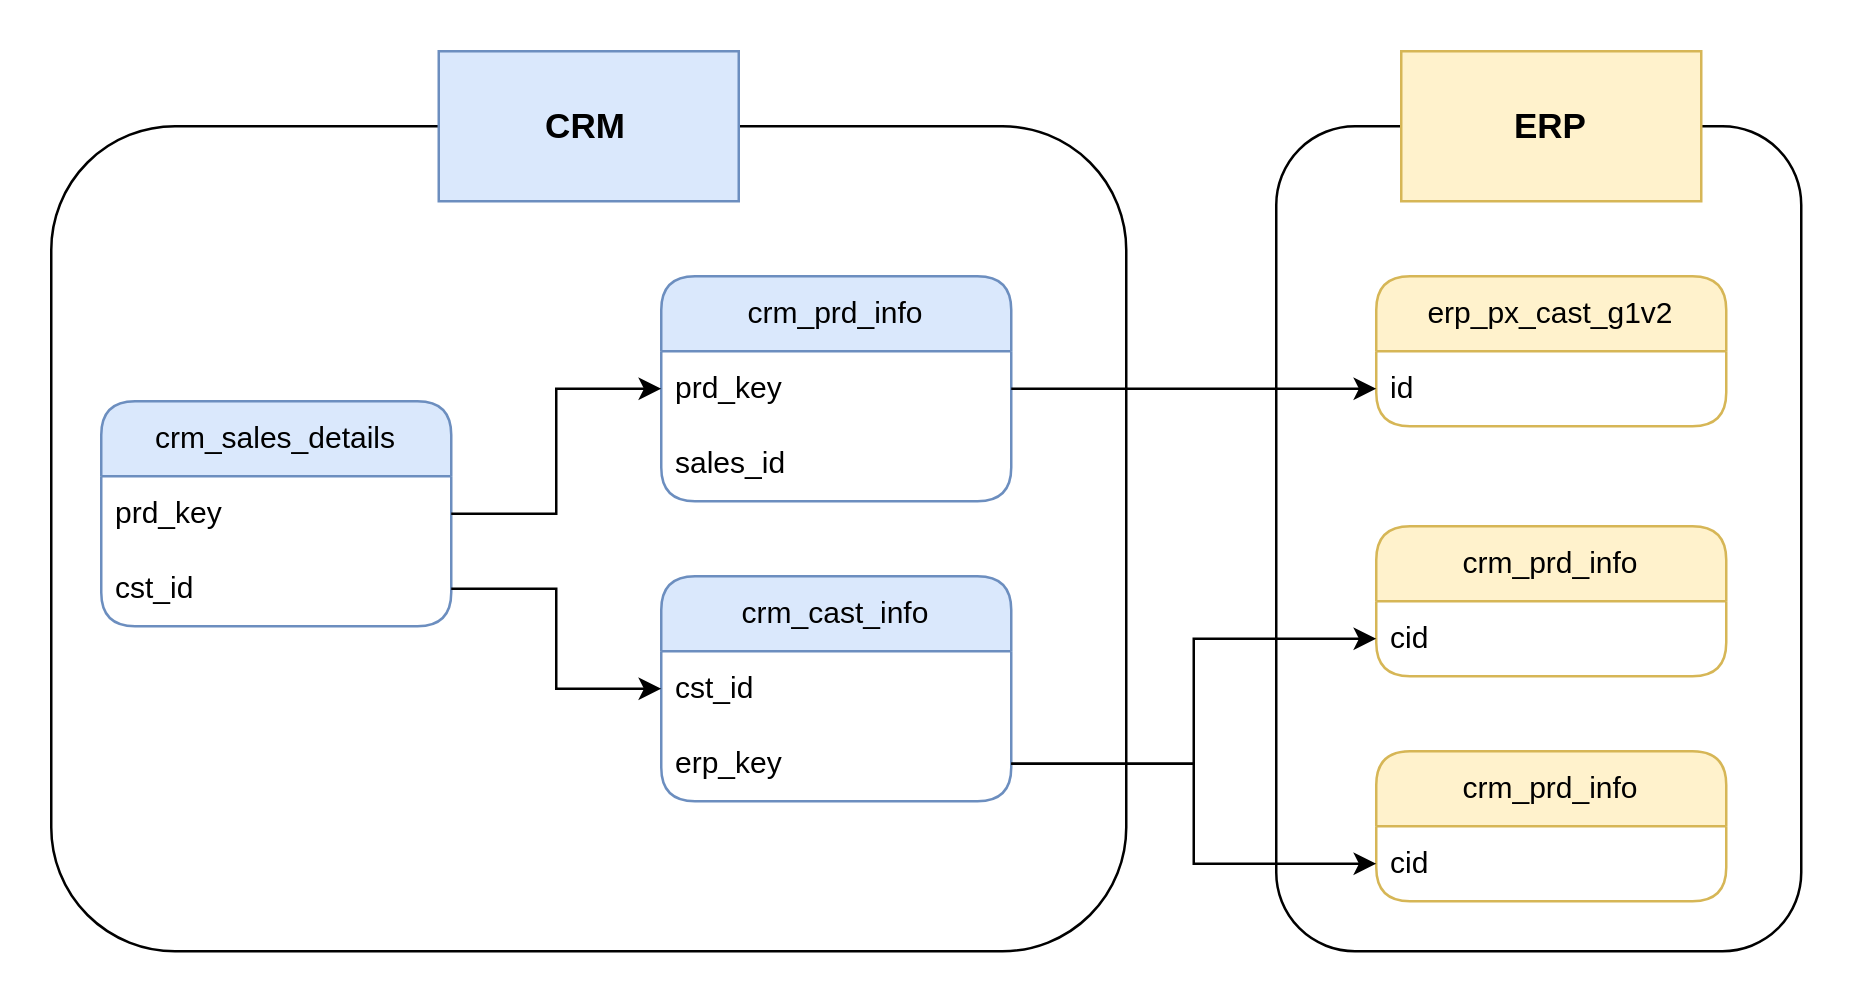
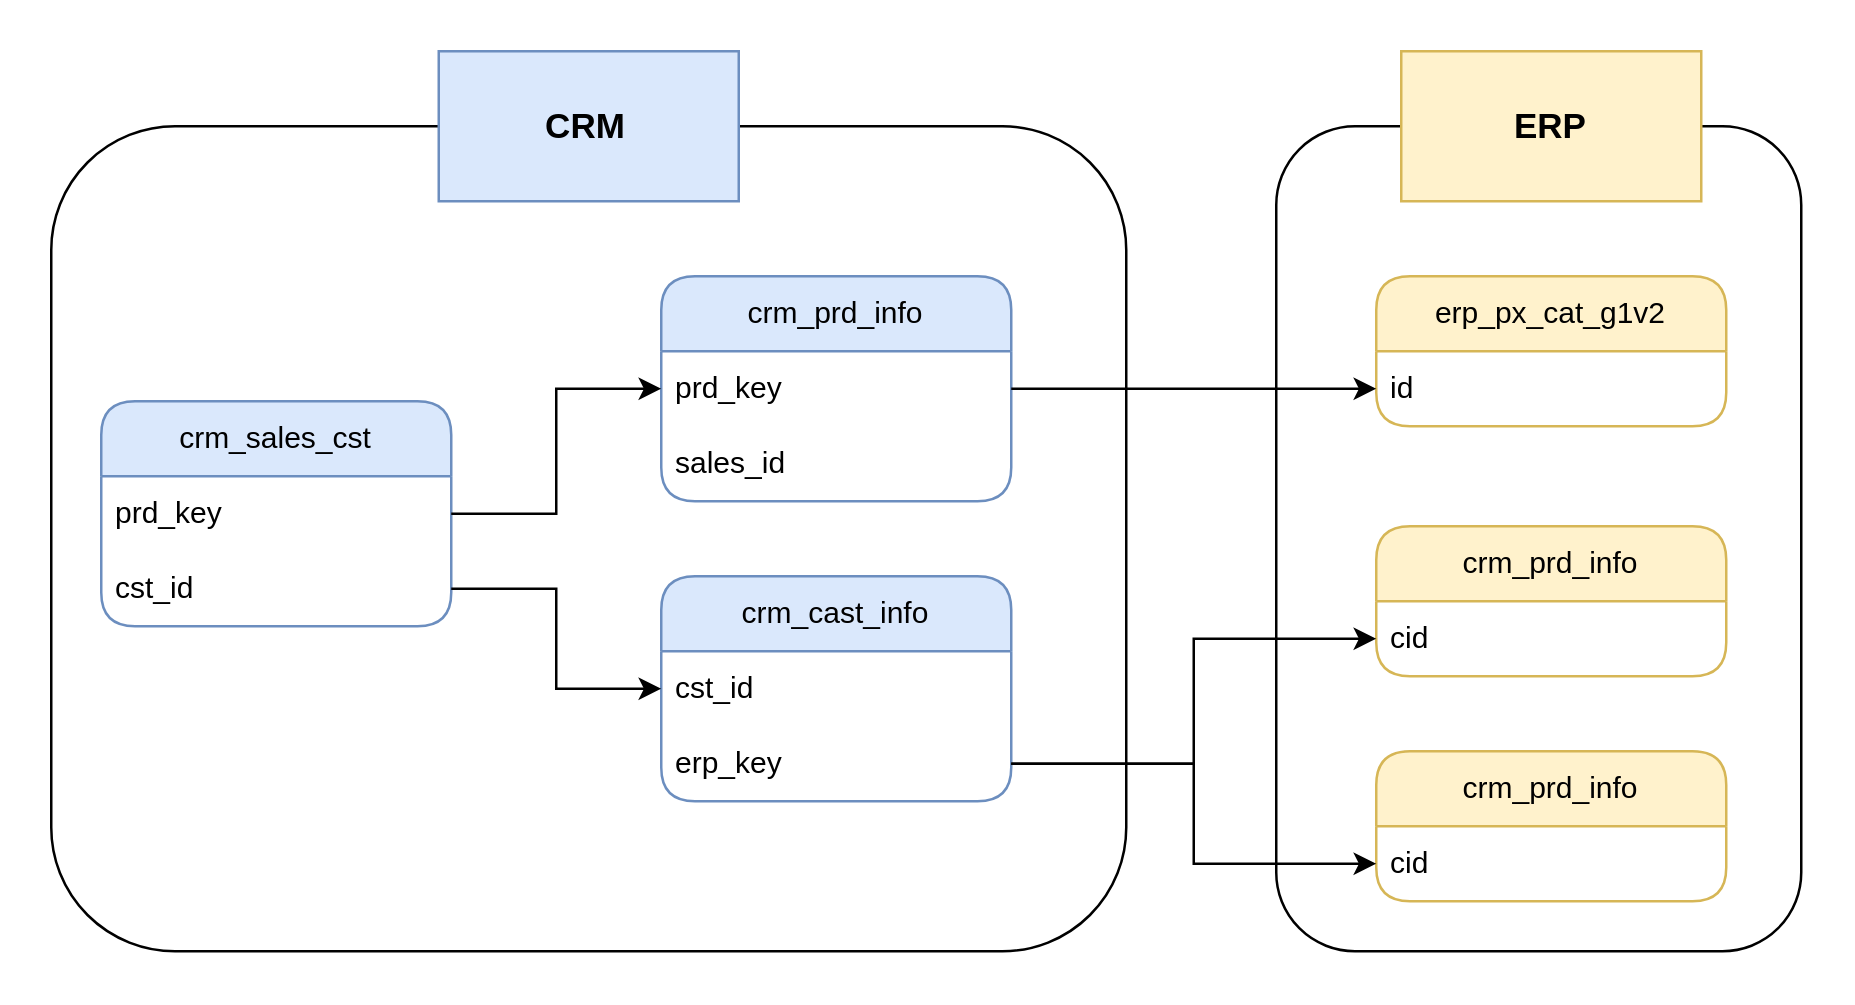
  <mxCell id="0" />
  <mxCell id="1" parent="0" />
- <mxCell id="2" value="crm_sales_details" style="swimlane;fontStyle=0;childLayout=stackLayout;horizontal=1;startSize=30;horizontalStack=0;resizeParent=1;resizeParentMax=0;resizeLast=0;collapsible=1;marginBottom=0;whiteSpace=wrap;html=1;rounded=1;fillColor=#dae8fc;strokeColor=#6c8ebf;" vertex="1" parent="1"><mxGeometry x="40" y="160" width="140" height="90" as="geometry" /></mxCell>
+ <mxCell id="2" value="crm_sales_cst" style="swimlane;fontStyle=0;childLayout=stackLayout;horizontal=1;startSize=30;horizontalStack=0;resizeParent=1;resizeParentMax=0;resizeLast=0;collapsible=1;marginBottom=0;whiteSpace=wrap;html=1;rounded=1;fillColor=#dae8fc;strokeColor=#6c8ebf;" vertex="1" parent="1"><mxGeometry x="40" y="160" width="140" height="90" as="geometry" /></mxCell>
  <mxCell id="3" value="prd_key" style="text;strokeColor=none;fillColor=none;align=left;verticalAlign=middle;spacingLeft=4;spacingRight=4;overflow=hidden;points=[[0,0.5],[1,0.5]];portConstraint=eastwest;rotatable=0;whiteSpace=wrap;html=1;" vertex="1" parent="2"><mxGeometry y="30" width="140" height="30" as="geometry" /></mxCell>
  <mxCell id="4" value="cst_id" style="text;strokeColor=none;fillColor=none;align=left;verticalAlign=middle;spacingLeft=4;spacingRight=4;overflow=hidden;points=[[0,0.5],[1,0.5]];portConstraint=eastwest;rotatable=0;whiteSpace=wrap;html=1;" vertex="1" parent="2"><mxGeometry y="60" width="140" height="30" as="geometry" /></mxCell>
  <mxCell id="5" value="crm_prd_info" style="swimlane;fontStyle=0;childLayout=stackLayout;horizontal=1;startSize=30;horizontalStack=0;resizeParent=1;resizeParentMax=0;resizeLast=0;collapsible=1;marginBottom=0;whiteSpace=wrap;html=1;rounded=1;fillColor=#dae8fc;strokeColor=#6c8ebf;" vertex="1" parent="1"><mxGeometry x="264" y="110" width="140" height="90" as="geometry" /></mxCell>
  <mxCell id="6" value="prd_key" style="text;strokeColor=none;fillColor=none;align=left;verticalAlign=middle;spacingLeft=4;spacingRight=4;overflow=hidden;points=[[0,0.5],[1,0.5]];portConstraint=eastwest;rotatable=0;whiteSpace=wrap;html=1;" vertex="1" parent="5"><mxGeometry y="30" width="140" height="30" as="geometry" /></mxCell>
  <mxCell id="7" value="sales_id" style="text;strokeColor=none;fillColor=none;align=left;verticalAlign=middle;spacingLeft=4;spacingRight=4;overflow=hidden;points=[[0,0.5],[1,0.5]];portConstraint=eastwest;rotatable=0;whiteSpace=wrap;html=1;" vertex="1" parent="5"><mxGeometry y="60" width="140" height="30" as="geometry" /></mxCell>
  <mxCell id="8" value="crm_cast_info" style="swimlane;fontStyle=0;childLayout=stackLayout;horizontal=1;startSize=30;horizontalStack=0;resizeParent=1;resizeParentMax=0;resizeLast=0;collapsible=1;marginBottom=0;whiteSpace=wrap;html=1;rounded=1;fillColor=#dae8fc;strokeColor=#6c8ebf;" vertex="1" parent="1"><mxGeometry x="264" y="230" width="140" height="90" as="geometry" /></mxCell>
  <mxCell id="9" value="cst_id" style="text;strokeColor=none;fillColor=none;align=left;verticalAlign=middle;spacingLeft=4;spacingRight=4;overflow=hidden;points=[[0,0.5],[1,0.5]];portConstraint=eastwest;rotatable=0;whiteSpace=wrap;html=1;" vertex="1" parent="8"><mxGeometry y="30" width="140" height="30" as="geometry" /></mxCell>
  <mxCell id="10" value="erp_key" style="text;strokeColor=none;fillColor=none;align=left;verticalAlign=middle;spacingLeft=4;spacingRight=4;overflow=hidden;points=[[0,0.5],[1,0.5]];portConstraint=eastwest;rotatable=0;whiteSpace=wrap;html=1;" vertex="1" parent="8"><mxGeometry y="60" width="140" height="30" as="geometry" /></mxCell>
- <mxCell id="11" value="erp_px_cast_g1v2" style="swimlane;fontStyle=0;childLayout=stackLayout;horizontal=1;startSize=30;horizontalStack=0;resizeParent=1;resizeParentMax=0;resizeLast=0;collapsible=1;marginBottom=0;whiteSpace=wrap;html=1;rounded=1;fillColor=#fff2cc;strokeColor=#d6b656;" vertex="1" parent="1"><mxGeometry x="550" y="110" width="140" height="60" as="geometry" /></mxCell>
+ <mxCell id="11" value="erp_px_cat_g1v2" style="swimlane;fontStyle=0;childLayout=stackLayout;horizontal=1;startSize=30;horizontalStack=0;resizeParent=1;resizeParentMax=0;resizeLast=0;collapsible=1;marginBottom=0;whiteSpace=wrap;html=1;rounded=1;fillColor=#fff2cc;strokeColor=#d6b656;" vertex="1" parent="1"><mxGeometry x="550" y="110" width="140" height="60" as="geometry" /></mxCell>
  <mxCell id="12" value="id" style="text;strokeColor=none;fillColor=none;align=left;verticalAlign=middle;spacingLeft=4;spacingRight=4;overflow=hidden;points=[[0,0.5],[1,0.5]];portConstraint=eastwest;rotatable=0;whiteSpace=wrap;html=1;" vertex="1" parent="11"><mxGeometry y="30" width="140" height="30" as="geometry" /></mxCell>
  <mxCell id="13" value="crm_prd_info" style="swimlane;fontStyle=0;childLayout=stackLayout;horizontal=1;startSize=30;horizontalStack=0;resizeParent=1;resizeParentMax=0;resizeLast=0;collapsible=1;marginBottom=0;whiteSpace=wrap;html=1;rounded=1;fillColor=#fff2cc;strokeColor=#d6b656;" vertex="1" parent="1"><mxGeometry x="550" y="210" width="140" height="60" as="geometry" /></mxCell>
  <mxCell id="14" value="cid" style="text;strokeColor=none;fillColor=none;align=left;verticalAlign=middle;spacingLeft=4;spacingRight=4;overflow=hidden;points=[[0,0.5],[1,0.5]];portConstraint=eastwest;rotatable=0;whiteSpace=wrap;html=1;" vertex="1" parent="13"><mxGeometry y="30" width="140" height="30" as="geometry" /></mxCell>
  <mxCell id="15" value="crm_prd_info" style="swimlane;fontStyle=0;childLayout=stackLayout;horizontal=1;startSize=30;horizontalStack=0;resizeParent=1;resizeParentMax=0;resizeLast=0;collapsible=1;marginBottom=0;whiteSpace=wrap;html=1;rounded=1;fillColor=#fff2cc;strokeColor=#d6b656;" vertex="1" parent="1"><mxGeometry x="550" y="300" width="140" height="60" as="geometry" /></mxCell>
  <mxCell id="16" value="cid" style="text;strokeColor=none;fillColor=none;align=left;verticalAlign=middle;spacingLeft=4;spacingRight=4;overflow=hidden;points=[[0,0.5],[1,0.5]];portConstraint=eastwest;rotatable=0;whiteSpace=wrap;html=1;" vertex="1" parent="15"><mxGeometry y="30" width="140" height="30" as="geometry" /></mxCell>
  <mxCell id="17" style="edgeStyle=orthogonalEdgeStyle;rounded=0;orthogonalLoop=1;jettySize=auto;html=1;exitX=1;exitY=0.5;exitDx=0;exitDy=0;entryX=0;entryY=0.5;entryDx=0;entryDy=0;" edge="1" parent="1" source="3" target="6"><mxGeometry relative="1" as="geometry" /></mxCell>
  <mxCell id="18" style="edgeStyle=orthogonalEdgeStyle;rounded=0;orthogonalLoop=1;jettySize=auto;html=1;exitX=1;exitY=0.5;exitDx=0;exitDy=0;entryX=0;entryY=0.5;entryDx=0;entryDy=0;" edge="1" parent="1" source="4" target="9"><mxGeometry relative="1" as="geometry" /></mxCell>
  <mxCell id="19" style="edgeStyle=orthogonalEdgeStyle;rounded=0;orthogonalLoop=1;jettySize=auto;html=1;exitX=1;exitY=0.5;exitDx=0;exitDy=0;entryX=0;entryY=0.5;entryDx=0;entryDy=0;" edge="1" parent="1" source="10" target="14"><mxGeometry relative="1" as="geometry" /></mxCell>
  <mxCell id="20" style="edgeStyle=orthogonalEdgeStyle;rounded=0;orthogonalLoop=1;jettySize=auto;html=1;exitX=1;exitY=0.5;exitDx=0;exitDy=0;entryX=0;entryY=0.5;entryDx=0;entryDy=0;" edge="1" parent="1" source="10" target="16"><mxGeometry relative="1" as="geometry" /></mxCell>
  <mxCell id="21" style="edgeStyle=orthogonalEdgeStyle;rounded=0;orthogonalLoop=1;jettySize=auto;html=1;exitX=1;exitY=0.5;exitDx=0;exitDy=0;" edge="1" parent="1" source="6" target="12"><mxGeometry relative="1" as="geometry" /></mxCell>
  <mxCell id="22" value="" style="rounded=1;whiteSpace=wrap;html=1;fillColor=none;" vertex="1" parent="1"><mxGeometry x="20" y="50" width="430" height="330" as="geometry" /></mxCell>
  <mxCell id="23" value="" style="rounded=0;whiteSpace=wrap;html=1;fillColor=#dae8fc;strokeColor=#6c8ebf;" vertex="1" parent="1"><mxGeometry x="175" y="20" width="120" height="60" as="geometry" /></mxCell>
  <mxCell id="24" value="" style="rounded=1;whiteSpace=wrap;html=1;fillColor=none;" vertex="1" parent="1"><mxGeometry x="510" y="50" width="210" height="330" as="geometry" /></mxCell>
  <mxCell id="25" value="" style="rounded=0;whiteSpace=wrap;html=1;fillColor=#fff2cc;strokeColor=#d6b656;" vertex="1" parent="1"><mxGeometry x="560" y="20" width="120" height="60" as="geometry" /></mxCell>
  <mxCell id="26" value="ERP" style="text;html=1;align=center;verticalAlign=middle;whiteSpace=wrap;rounded=0;fontStyle=1;fontSize=14;" vertex="1" parent="1"><mxGeometry x="590" y="35" width="60" height="30" as="geometry" /></mxCell>
  <mxCell id="27" value="CRM" style="text;html=1;align=center;verticalAlign=middle;whiteSpace=wrap;rounded=0;fontStyle=1;fontSize=14;" vertex="1" parent="1"><mxGeometry x="204" y="35" width="60" height="30" as="geometry" /></mxCell>
